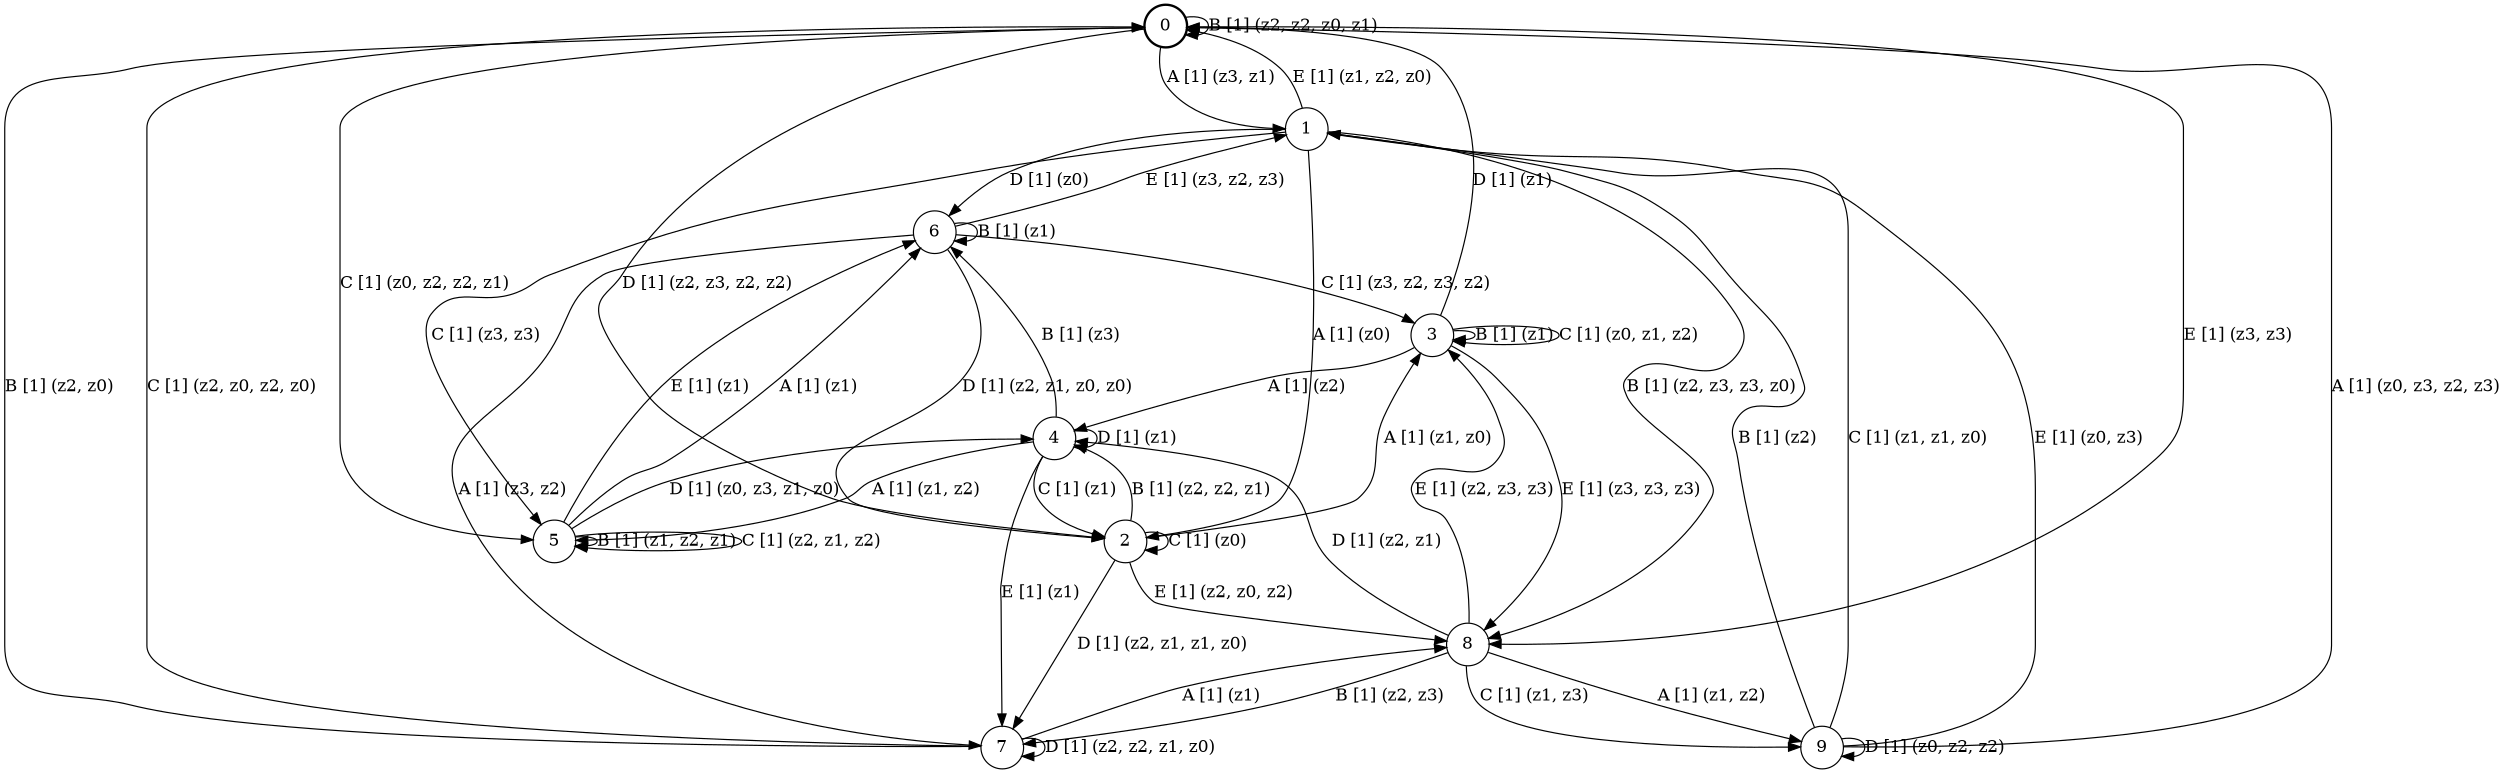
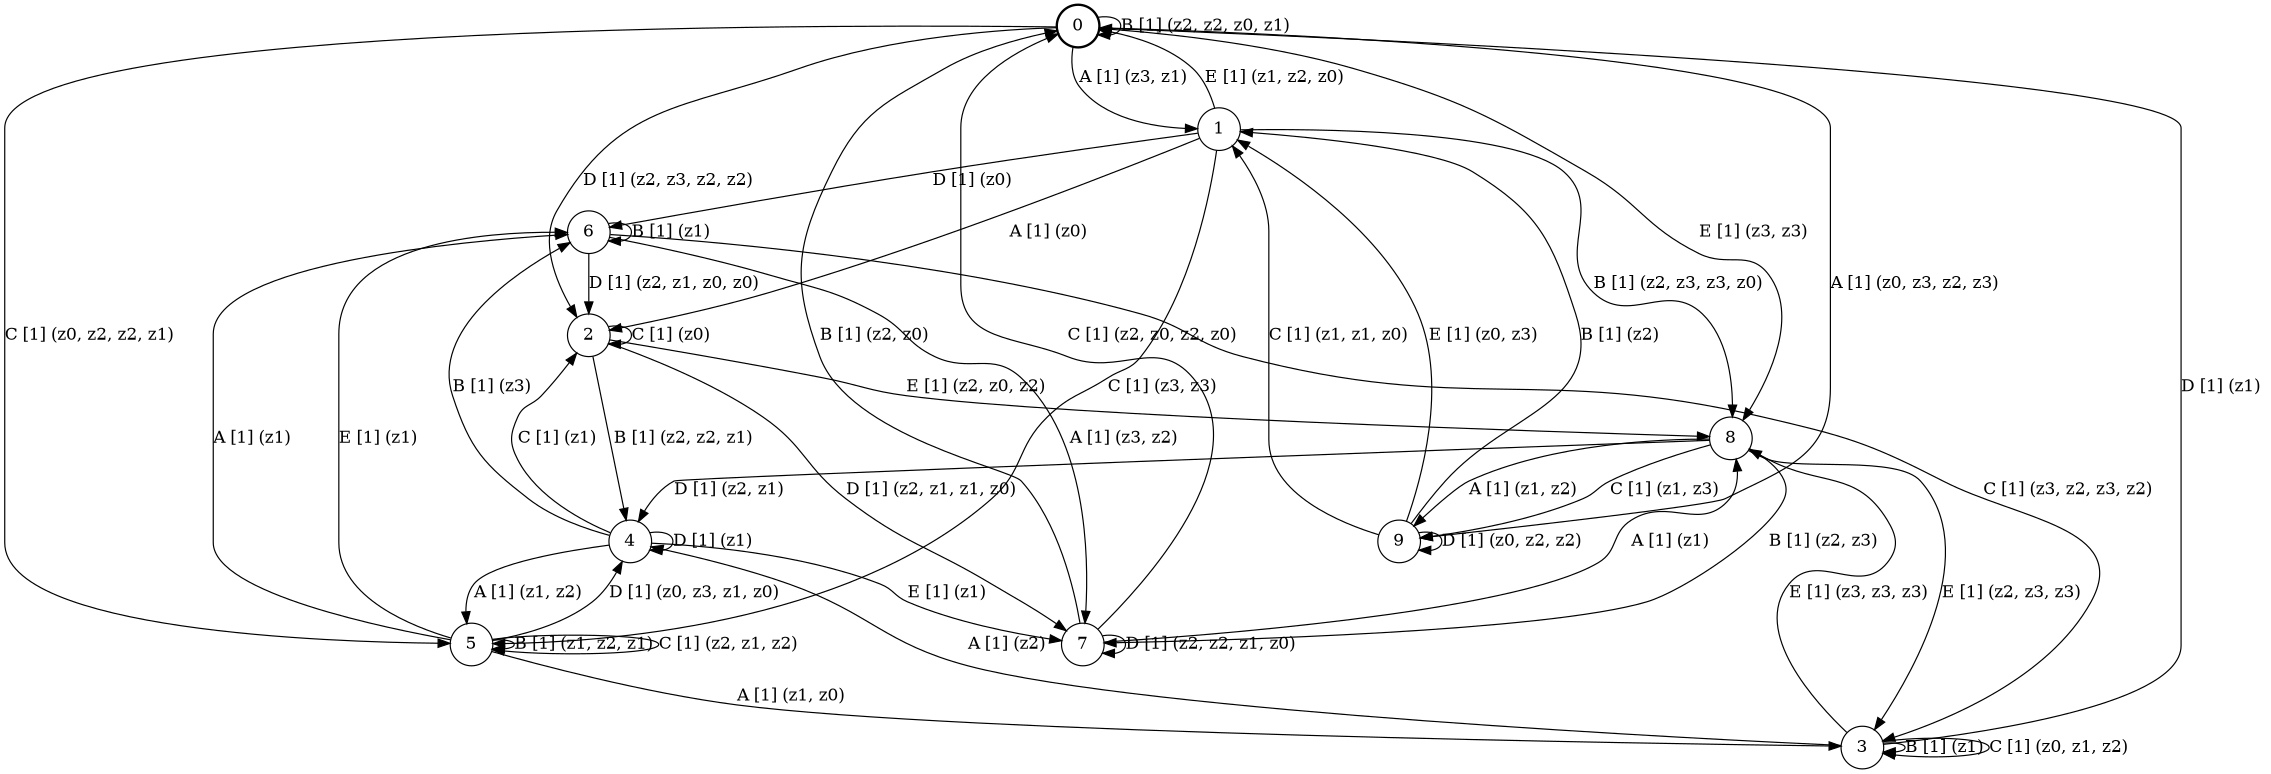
  digraph {
    node [shape=circle]
    0 [style=bold]
    1
    5
    2
    8
    6
    4
    7
    3
    9
    0 -> 0 [label="B [1] (z2, z2, z0, z1) "]
    0 -> 1 [label="A [1] (z3, z1) "]
    0 -> 5 [label="C [1] (z0, z2, z2, z1) "]
    0 -> 2 [label="D [1] (z2, z3, z2, z2) "]
    0 -> 8 [label="E [1] (z3, z3) "]
    1 -> 0 [label="E [1] (z1, z2, z0) "]
    1 -> 5 [label="C [1] (z3, z3) "]
    1 -> 2 [label="A [1] (z0) "]
    1 -> 8 [label="B [1] (z2, z3, z3, z0) "]
    1 -> 6 [label="D [1] (z0) "]
    5 -> 5 [label="B [1] (z1, z2, z1) "]
    5 -> 5 [label="C [1] (z2, z1, z2) "]
    5 -> 6 [label="A [1] (z1) "]
    5 -> 6 [label="E [1] (z1) "]
    5 -> 4 [label="D [1] (z0, z3, z1, z0) "]
    2 -> 2 [label="C [1] (z0) "]
    2 -> 8 [label="E [1] (z2, z0, z2) "]
    2 -> 4 [label="B [1] (z2, z2, z1) "]
    2 -> 7 [label="D [1] (z2, z1, z1, z0) "]
-   2 -> 3 [label="A [1] (z1, z0) "]
+   5 -> 3 [label="A [1] (z1, z0) "]
    8 -> 4 [label="D [1] (z2, z1) "]
    8 -> 7 [label="B [1] (z2, z3) "]
    8 -> 3 [label="E [1] (z2, z3, z3) "]
    8 -> 9 [label="A [1] (z1, z2) "]
    8 -> 9 [label="C [1] (z1, z3) "]
-   6 -> 1 [label="E [1] (z3, z2, z3) "]
    6 -> 2 [label="D [1] (z2, z1, z0, z0) "]
    6 -> 6 [label="B [1] (z1) "]
    6 -> 7 [label="A [1] (z3, z2) "]
    6 -> 3 [label="C [1] (z3, z2, z3, z2) "]
    4 -> 5 [label="A [1] (z1, z2) "]
    4 -> 2 [label="C [1] (z1) "]
    4 -> 6 [label="B [1] (z3) "]
    4 -> 4 [label="D [1] (z1) "]
    4 -> 7 [label="E [1] (z1) "]
    7 -> 0 [label="B [1] (z2, z0) "]
    7 -> 0 [label="C [1] (z2, z0, z2, z0) "]
    7 -> 8 [label="A [1] (z1) "]
    7 -> 7 [label="D [1] (z2, z2, z1, z0) "]
    3 -> 0 [label="D [1] (z1) "]
    3 -> 8 [label="E [1] (z3, z3, z3) "]
    3 -> 4 [label="A [1] (z2) "]
    3 -> 3 [label="B [1] (z1) "]
    3 -> 3 [label="C [1] (z0, z1, z2) "]
-   9 -> 0 [label="A [1] (z0, z3, z2, z3) "]
+   0 -> 9 [label="A [1] (z0, z3, z2, z3) "]
    9 -> 1 [label="B [1] (z2) "]
    9 -> 1 [label="C [1] (z1, z1, z0) "]
    9 -> 1 [label="E [1] (z0, z3) "]
    9 -> 9 [label="D [1] (z0, z2, z2) "]
  }
